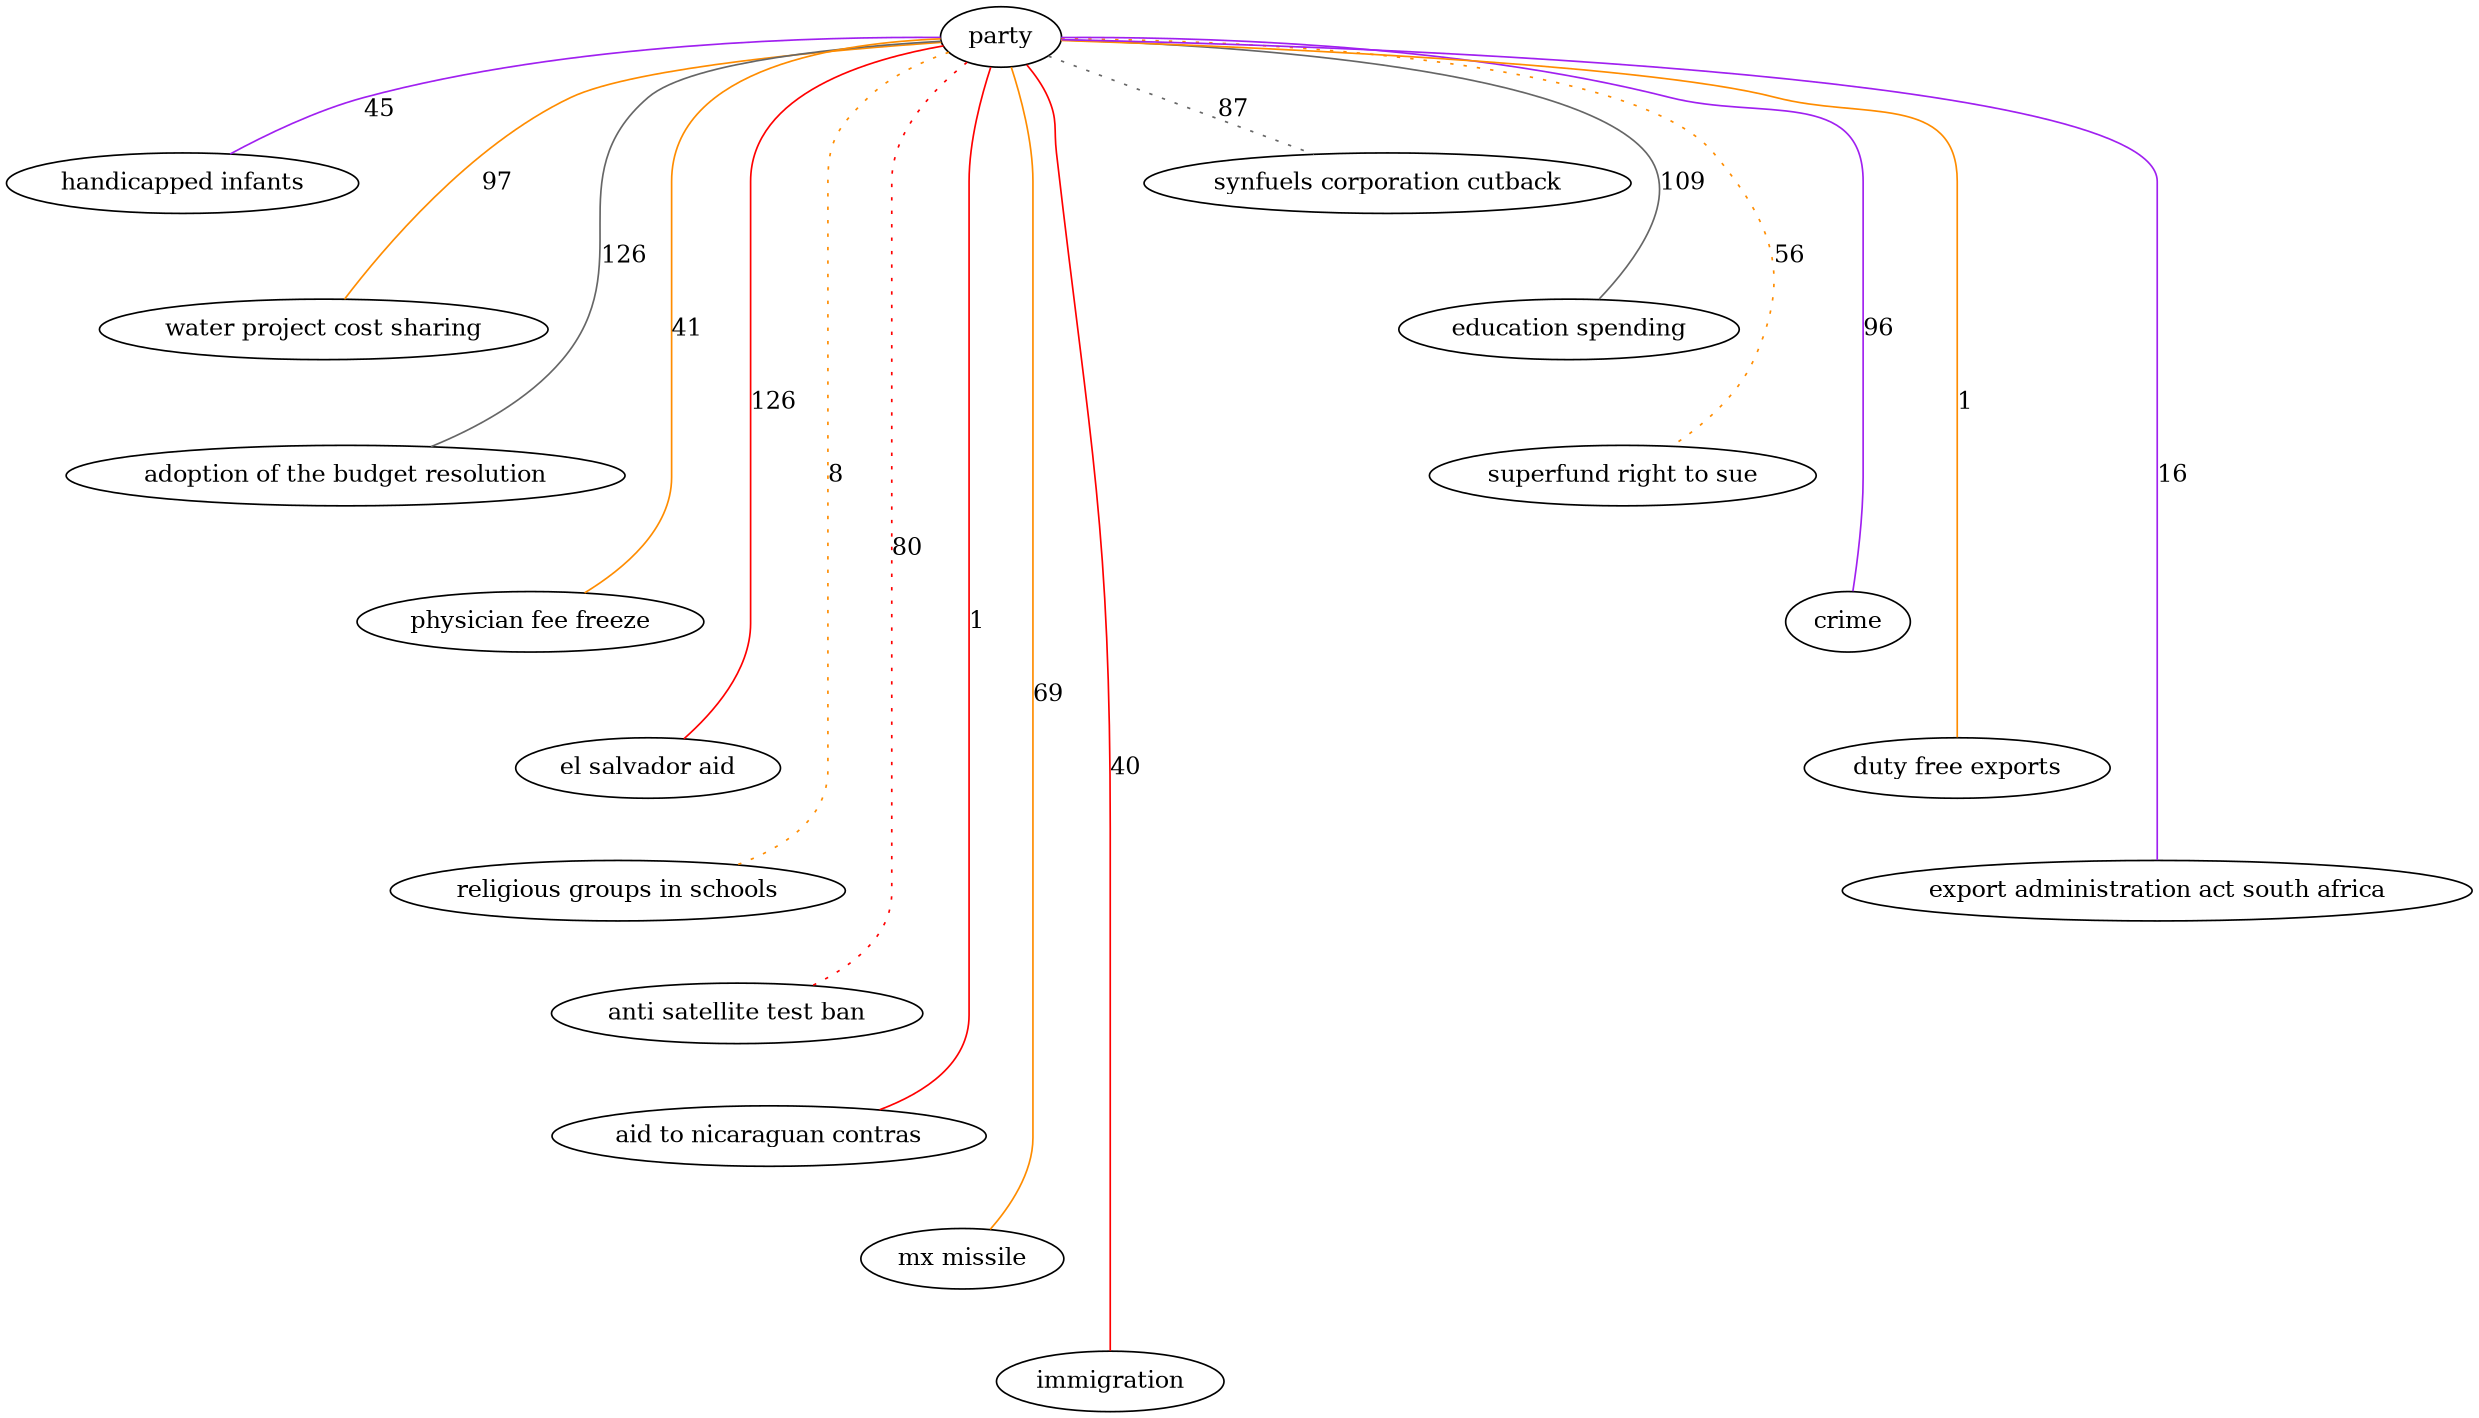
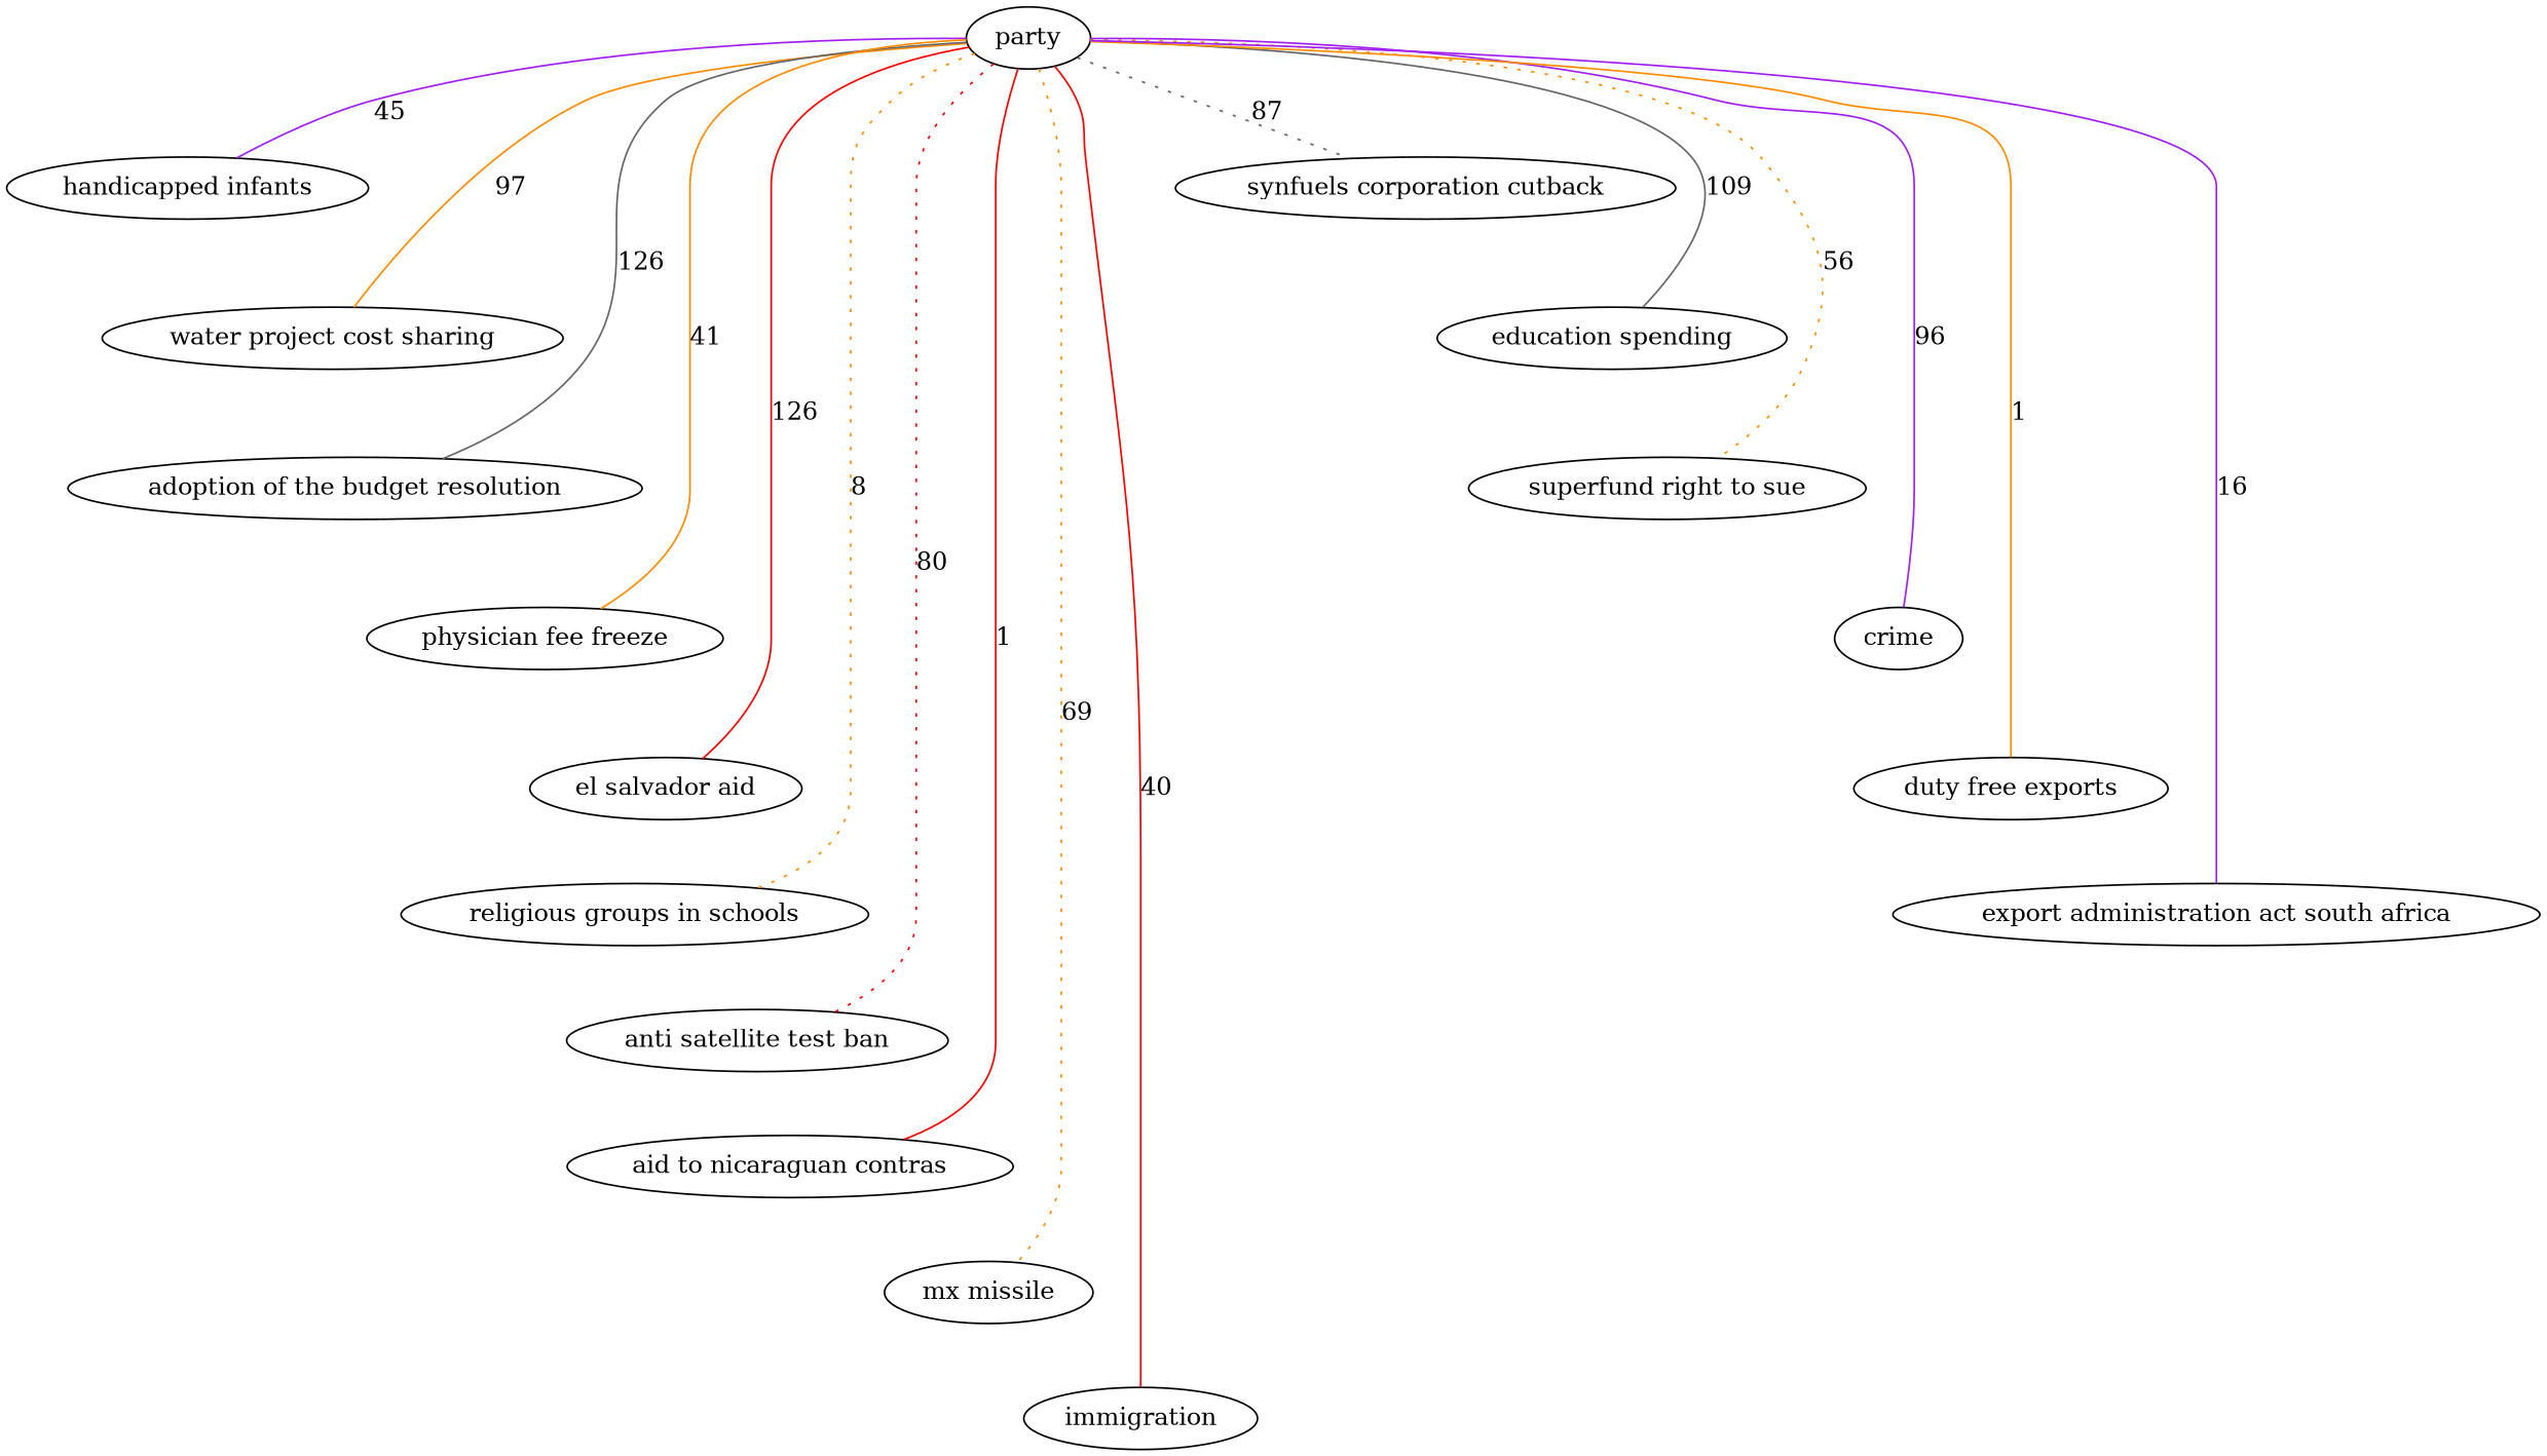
  graph {
    edge [color=darkorange minlen=1 style=solid]
    n1 [label=party]
    n2 [label="handicapped infants"]
    n3 [label="water project cost sharing"]
    n4 [label="adoption of the budget resolution"]
    n5 [label="physician fee freeze"]
    n6 [label="el salvador aid"]
    n7 [label="religious groups in schools"]
    n8 [label="anti satellite test ban"]
    n9 [label="aid to nicaraguan contras"]
    n10 [label="mx missile"]
    n11 [label=immigration]
    n12 [label="synfuels corporation cutback"]
    n13 [label="education spending"]
    n14 [label="superfund right to sue"]
    n15 [label=crime]
    n16 [label="duty free exports"]
    n17 [label="export administration act south africa"]
    n1 -- n2 [color=purple label=45]
    n1 -- n3 [label=97 minlen=2]
    n1 -- n4 [color=gray40 label=126 minlen=3]
    n1 -- n5 [label=41 minlen=4]
    n1 -- n6 [color=red label=126 minlen=5]
    n1 -- n7 [label=8 minlen=6 style=dotted]
    n1 -- n8 [color=red label=80 minlen=7 style=dotted]
    n1 -- n9 [color=red label=1 minlen=8]
-   n1 -- n10 [label=69 minlen=9]
+   n1 -- n10 [label=69 minlen=9 style=dotted]
    n1 -- n11 [color=red label=40 minlen=10]
    n1 -- n12 [color=gray40 label=87 style=dotted]
    n1 -- n13 [color=gray40 label=109 minlen=2]
    n1 -- n14 [label=56 minlen=3 style=dotted]
    n1 -- n15 [color=purple label=96 minlen=4]
    n1 -- n16 [label=1 minlen=5]
    n1 -- n17 [color=purple label=16 minlen=6]
  }
